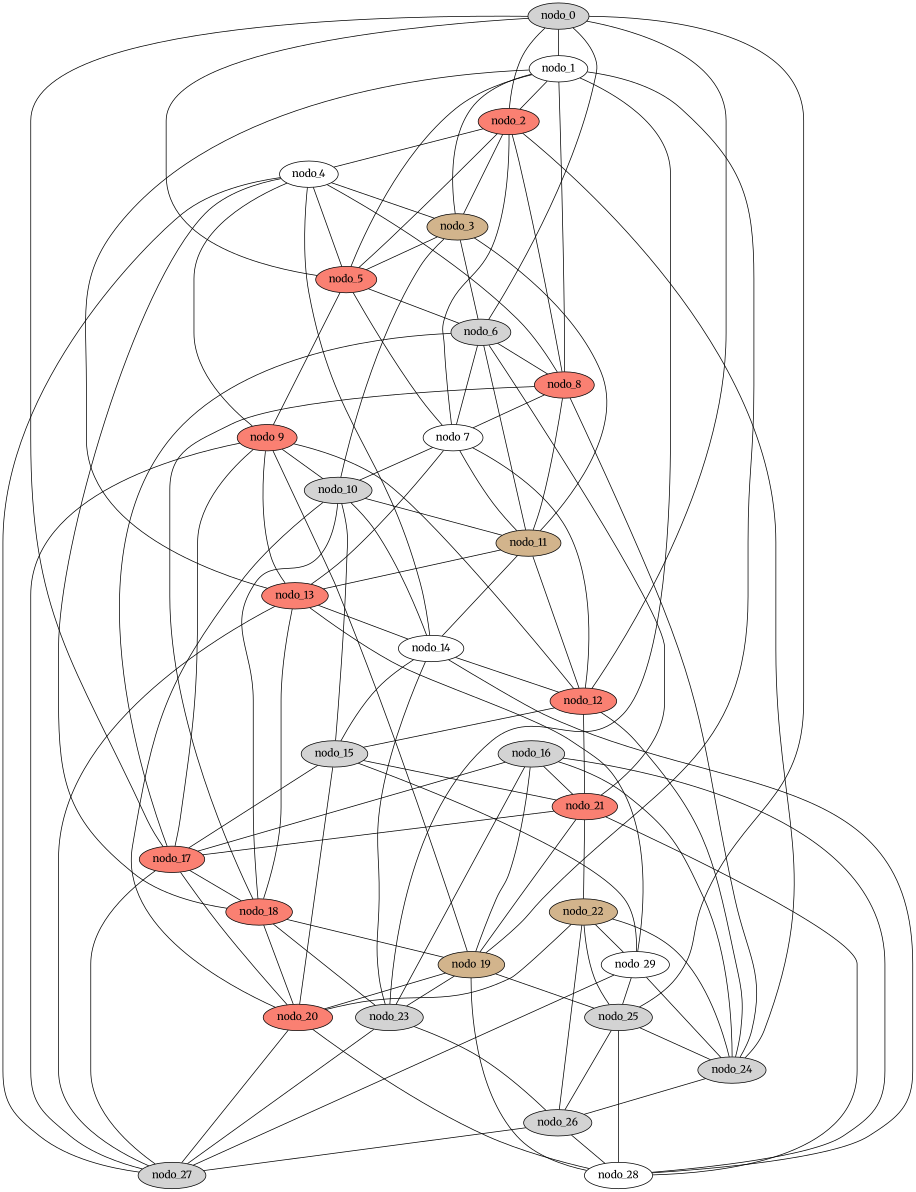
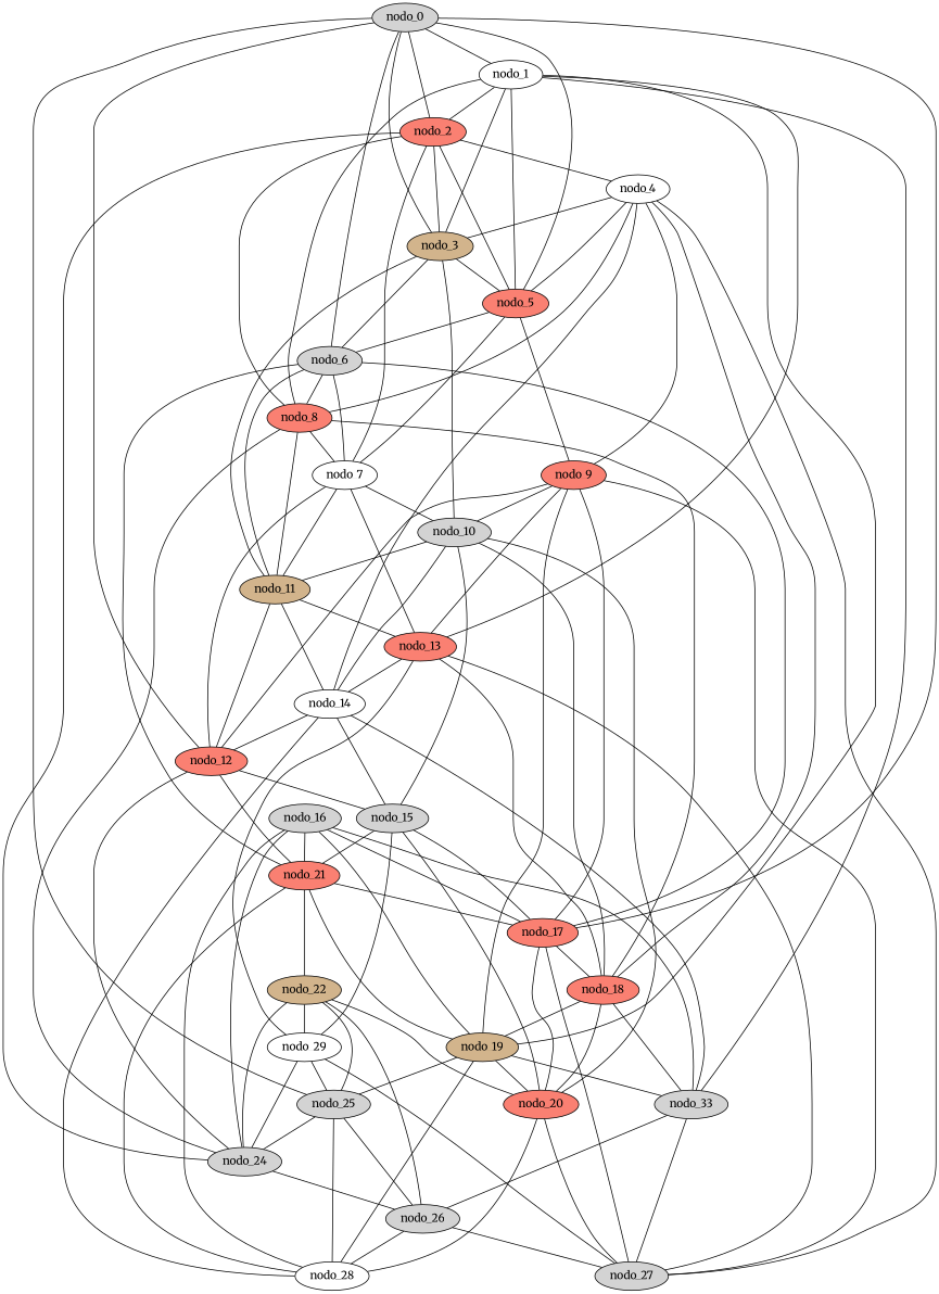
  graph {
    fontname=Merriweather
    node [fillcolor=salmon fontname=Merriweather style=filled]
    edge [fontname=Merriweather]
    nodo_4 [fillcolor=white]
    nodo_18
    nodo_9
    nodo_27 [fillcolor=lightgrey]
    nodo_14 [fillcolor=white]
    nodo_3 [fillcolor=tan]
    nodo_5
    nodo_8
-   nodo_23 [fillcolor=lightgrey]
+   nodo_23 [fillcolor=lightgrey label=nodo_33]
    nodo_19 [fillcolor=tan]
    nodo_17
    nodo_13
    nodo_12
    nodo_10 [fillcolor=lightgrey]
    nodo_28 [fillcolor=white]
    nodo_6 [fillcolor=lightgrey]
    nodo_11 [fillcolor=tan]
    nodo_24 [fillcolor=lightgrey]
    nodo_7 [fillcolor=white]
    nodo_26 [fillcolor=lightgrey]
    nodo_25 [fillcolor=lightgrey]
    nodo_20
    nodo_29 [fillcolor=white]
    nodo_21
    nodo_15 [fillcolor=lightgrey]
    nodo_1 [fillcolor=white]
    nodo_2
    nodo_22 [fillcolor=tan]
    nodo_16 [fillcolor=lightgrey]
    nodo_0 [fillcolor=lightgrey]
    nodo_4 -- nodo_18
    nodo_4 -- nodo_9
    nodo_4 -- nodo_27
    nodo_4 -- nodo_14
    nodo_4 -- nodo_3
    nodo_4 -- nodo_5
    nodo_4 -- nodo_8
    nodo_18 -- nodo_23
    nodo_18 -- nodo_19
    nodo_9 -- nodo_27
    nodo_9 -- nodo_19
    nodo_9 -- nodo_17
    nodo_9 -- nodo_13
    nodo_9 -- nodo_12
    nodo_9 -- nodo_10
    nodo_14 -- nodo_23
    nodo_14 -- nodo_12
    nodo_14 -- nodo_28
    nodo_3 -- nodo_5
    nodo_3 -- nodo_10
    nodo_3 -- nodo_6
    nodo_3 -- nodo_11
    nodo_5 -- nodo_9
    nodo_5 -- nodo_6
    nodo_8 -- nodo_18
    nodo_8 -- nodo_11
    nodo_8 -- nodo_24
    nodo_8 -- nodo_7
    nodo_23 -- nodo_27
    nodo_23 -- nodo_26
    nodo_19 -- nodo_23
    nodo_19 -- nodo_28
    nodo_19 -- nodo_25
    nodo_19 -- nodo_20
    nodo_17 -- nodo_18
    nodo_17 -- nodo_27
    nodo_17 -- nodo_20
    nodo_13 -- nodo_18
    nodo_13 -- nodo_27
    nodo_13 -- nodo_14
    nodo_13 -- nodo_29
    nodo_12 -- nodo_24
    nodo_12 -- nodo_21
    nodo_12 -- nodo_15
    nodo_10 -- nodo_18
    nodo_10 -- nodo_14
    nodo_10 -- nodo_11
    nodo_10 -- nodo_20
    nodo_10 -- nodo_15
    nodo_6 -- nodo_8
    nodo_6 -- nodo_17
    nodo_6 -- nodo_11
    nodo_6 -- nodo_7
    nodo_6 -- nodo_21
    nodo_11 -- nodo_14
    nodo_11 -- nodo_13
    nodo_11 -- nodo_12
    nodo_24 -- nodo_26
    nodo_7 -- nodo_5
    nodo_7 -- nodo_13
    nodo_7 -- nodo_12
    nodo_7 -- nodo_10
    nodo_7 -- nodo_11
    nodo_26 -- nodo_27
    nodo_26 -- nodo_28
    nodo_25 -- nodo_28
    nodo_25 -- nodo_24
    nodo_25 -- nodo_26
    nodo_20 -- nodo_18
    nodo_20 -- nodo_27
    nodo_20 -- nodo_28
    nodo_29 -- nodo_27
    nodo_29 -- nodo_24
    nodo_29 -- nodo_25
    nodo_21 -- nodo_19
    nodo_21 -- nodo_17
    nodo_21 -- nodo_28
    nodo_21 -- nodo_22
    nodo_15 -- nodo_14
    nodo_15 -- nodo_17
    nodo_15 -- nodo_20
    nodo_15 -- nodo_29
    nodo_15 -- nodo_21
    nodo_1 -- nodo_3
    nodo_1 -- nodo_5
    nodo_1 -- nodo_8
    nodo_1 -- nodo_23
    nodo_1 -- nodo_19
    nodo_1 -- nodo_13
    nodo_1 -- nodo_2
    nodo_2 -- nodo_4
    nodo_2 -- nodo_3
    nodo_2 -- nodo_5
    nodo_2 -- nodo_8
    nodo_2 -- nodo_24
    nodo_2 -- nodo_7
    nodo_22 -- nodo_24
    nodo_22 -- nodo_26
    nodo_22 -- nodo_25
    nodo_22 -- nodo_20
    nodo_22 -- nodo_29
    nodo_16 -- nodo_23
    nodo_16 -- nodo_19
    nodo_16 -- nodo_17
    nodo_16 -- nodo_28
    nodo_16 -- nodo_24
    nodo_16 -- nodo_21
+   nodo_0 -- nodo_3
    nodo_0 -- nodo_5
    nodo_0 -- nodo_17
    nodo_0 -- nodo_12
    nodo_0 -- nodo_6
    nodo_0 -- nodo_25
    nodo_0 -- nodo_1
    nodo_0 -- nodo_2
  }
